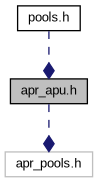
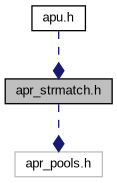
  digraph {
    fontname="Liberation Sans"
    node [color=black fillcolor=white fontname="Liberation Sans" fontsize=10 shape=record style=filled]
    edge [arrowhead=diamond color=midnightblue fontname="Liberation Sans" fontsize=10 labelfontname=Helvetica labelfontsize=10 style=dashed]
-   n1 [fillcolor=grey75 fontcolor=black height=0.2 label="apr_apu.h" width=0.4]
+   n1 [fillcolor=grey75 fontcolor=black height=0.2 label="apr_strmatch.h" width=0.4]
    n2 [color=grey75 height=0.2 label="apr_pools.h" width=0.4]
-   n3 [height=0.2 label="pools.h" width=0.4]
+   n3 [height=0.2 label="apu.h" width=0.4]
    n1 -> n2
    n3 -> n1
  }
